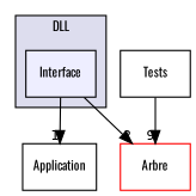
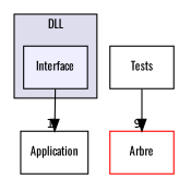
  digraph {
    compound=true
    fontname=Oswald
    node [fontname=Oswald fontsize=10 shape=box]
    edge [fontname=Oswald labeldistance=1.5 labelfontname=Helvetica labelfontsize=10]
    n1 [fillcolor="#eeeeff" label=Interface pencolor=black style=filled]
    n2 [label=Application]
    n3 [color=red fillcolor=white label=Arbre style=filled]
    n4 [label=Tests]
    subgraph cluster_1 {
      bgcolor="#ddddee"
      fontsize=10
      label=DLL
      pencolor=black
      n1
    }
    n1 -> n2 [headlabel=1]
-   n1 -> n3 [headlabel=2]
    n4 -> n3 [headlabel=9]
  }
